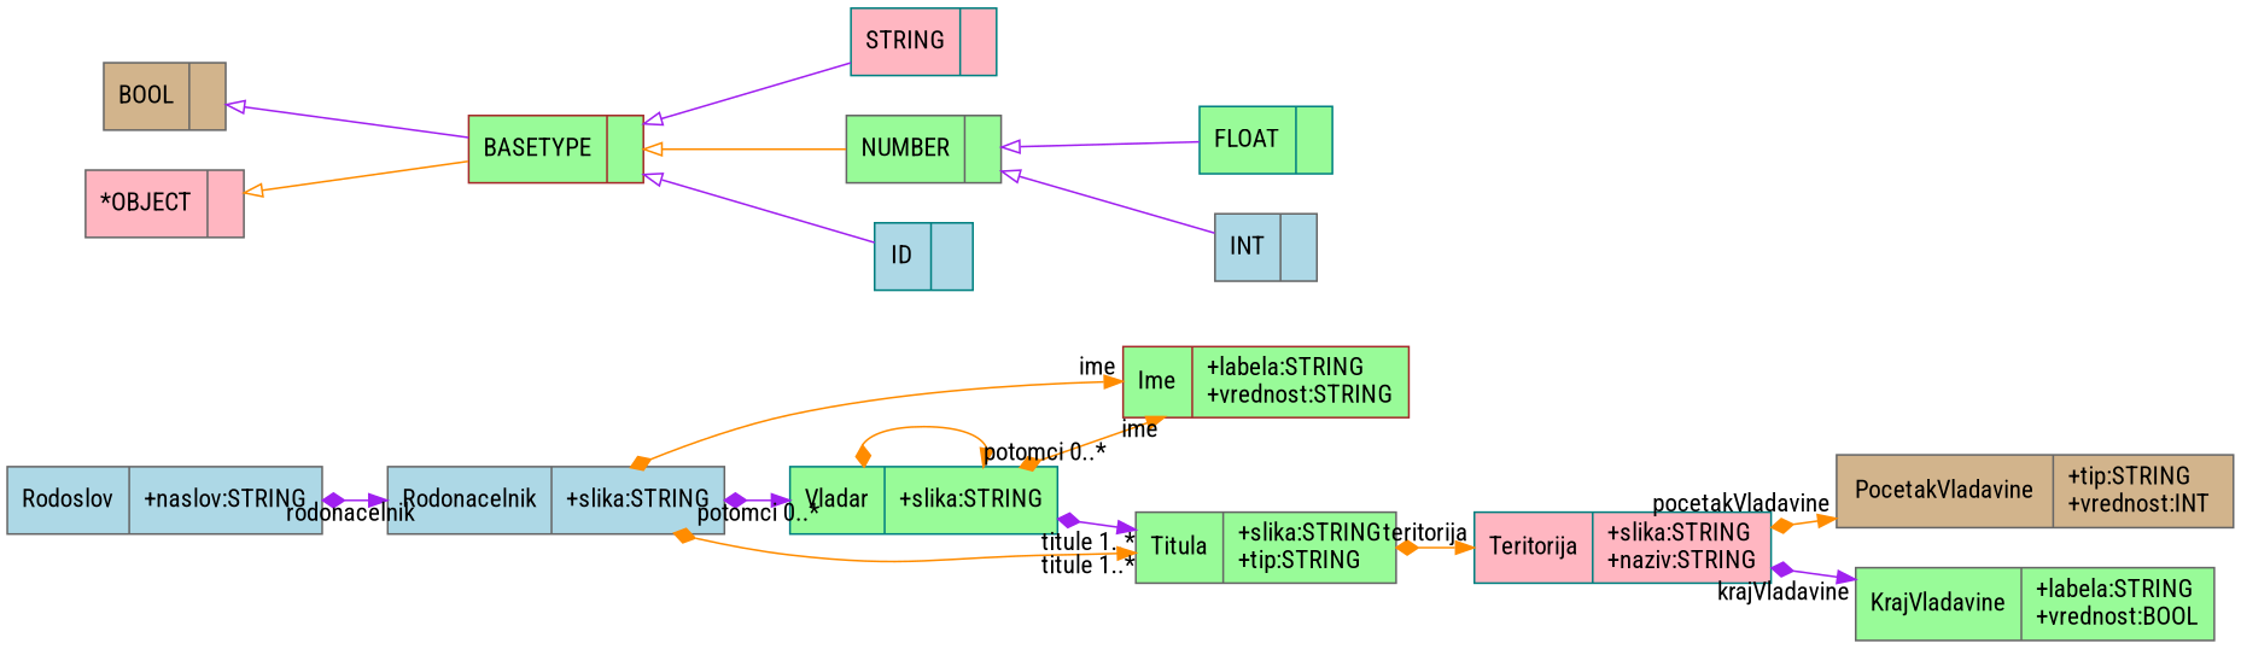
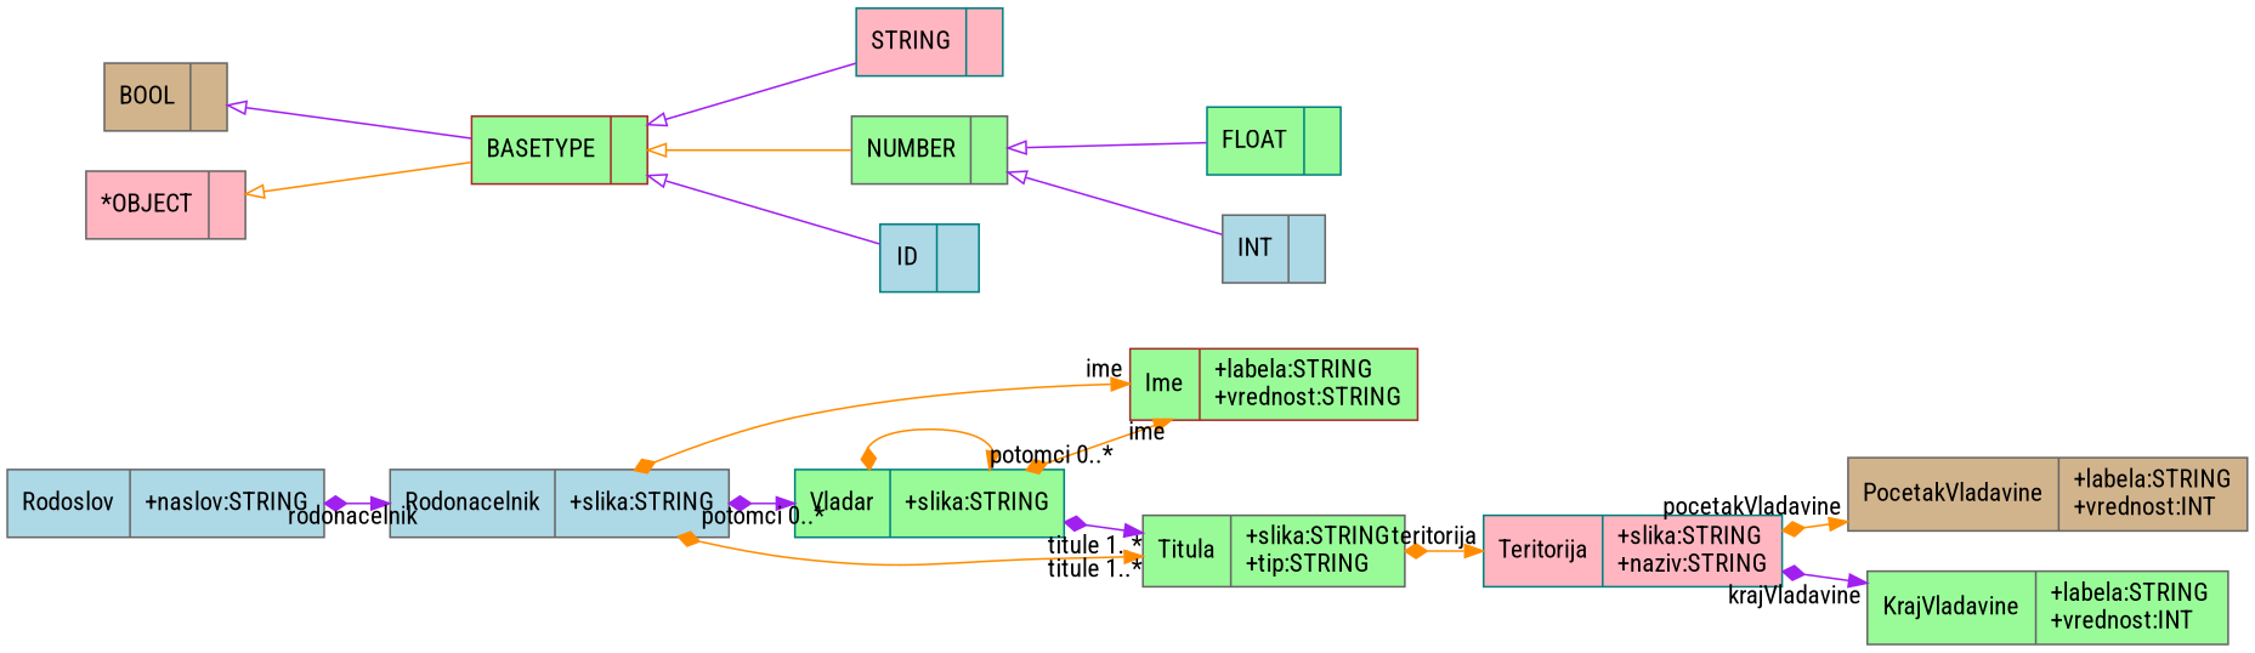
  digraph {
    fontname="Roboto Condensed"
    fontsize=8
    nodesep=0.3
    rankdir=LR
    node [color=gray40 fillcolor=palegreen fontname="Roboto Condensed" shape=record style=filled]
    edge [arrowtail=diamond color=purple dir=both fontname="Roboto Condensed"]
-   n1 [fillcolor=tan label="{PocetakVladavine|+tip:STRING\l+vrednost:INT\l}"]
+   n1 [fillcolor=tan label="{PocetakVladavine|+labela:STRING\l+vrednost:INT\l}"]
    n2 [color=brown label="{Ime|+labela:STRING\l+vrednost:STRING\l}"]
    n3 [label="{Titula|+slika:STRING\l+tip:STRING\l}"]
    n4 [color=teal fillcolor=lightpink label="{Teritorija|+slika:STRING\l+naziv:STRING\l}"]
-   n5 [label="{KrajVladavine|+labela:STRING\l+vrednost:BOOL\l}"]
+   n5 [label="{KrajVladavine|+labela:STRING\l+vrednost:INT\l}"]
    n6 [color=teal label="{Vladar|+slika:STRING\l}"]
    n7 [fillcolor=lightblue label="{Rodoslov|+naslov:STRING\l}"]
    n8 [fillcolor=lightblue label="{Rodonacelnik|+slika:STRING\l}"]
    n9 [color=teal fillcolor=lightpink label="{STRING|}"]
    n10 [fillcolor=tan label="{BOOL|}"]
    n11 [color=brown label="{BASETYPE|}"]
    n12 [label="{NUMBER|}"]
    n13 [color=teal label="{FLOAT|}"]
    n14 [fillcolor=lightblue label="{INT|}"]
    n15 [fillcolor=lightpink label="{*OBJECT|}"]
    n16 [color=teal fillcolor=lightblue label="{ID|}"]
    n3 -> n4 [color=darkorange headlabel="teritorija "]
    n4 -> n1 [color=darkorange headlabel="pocetakVladavine "]
    n4 -> n5 [headlabel="krajVladavine "]
    n6 -> n2 [color=darkorange headlabel="ime "]
    n6 -> n3 [headlabel="titule 1..*"]
    n6 -> n6 [color=darkorange headlabel="potomci 0..*"]
    n7 -> n8 [headlabel="rodonacelnik "]
    n8 -> n2 [color=darkorange headlabel="ime "]
    n8 -> n3 [color=darkorange headlabel="titule 1..*"]
    n8 -> n6 [headlabel="potomci 0..*"]
    n10 -> n11 [arrowtail=empty dir=back]
    n11 -> n9 [arrowtail=empty dir=back]
    n11 -> n12 [arrowtail=empty color=darkorange dir=back]
    n11 -> n16 [arrowtail=empty dir=back]
    n12 -> n13 [arrowtail=empty dir=back]
    n12 -> n14 [arrowtail=empty dir=back]
    n15 -> n11 [arrowtail=empty color=darkorange dir=back]
  }
